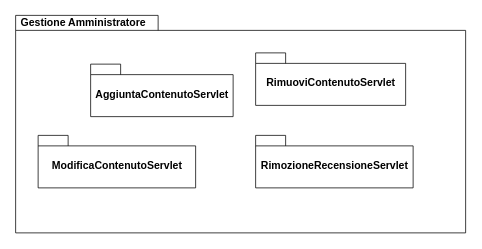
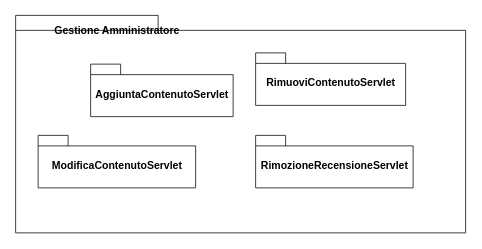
  <mxCell id="0" />
  <mxCell id="1" parent="0" />
  <mxCell id="2" value="" style="shape=folder;fontStyle=1;spacingTop=10;tabWidth=190;tabHeight=20;tabPosition=left;html=1;" vertex="1" parent="1"><mxGeometry x="20" y="20" width="600" height="290" as="geometry" /></mxCell>
- <mxCell id="3" value="&lt;b&gt;&lt;font style=&quot;font-size: 14px&quot;&gt;Gestione Amministratore&lt;br&gt;&lt;/font&gt;&lt;/b&gt;" style="text;html=1;align=center;verticalAlign=middle;resizable=0;points=[];autosize=1;strokeColor=none;fillColor=none;" vertex="1" parent="1"><mxGeometry x="20" y="20" width="180" height="20" as="geometry" /></mxCell>
+ <mxCell id="3" value="&lt;b&gt;&lt;font style=&quot;font-size: 14px&quot;&gt;Gestione Amministratore&lt;br&gt;&lt;/font&gt;&lt;/b&gt;" style="text;html=1;align=center;verticalAlign=middle;resizable=0;points=[];autosize=1;strokeColor=none;fillColor=none;" vertex="1" parent="1"><mxGeometry x="65" y="30" width="180" height="20" as="geometry" /></mxCell>
  <mxCell id="4" value="AggiuntaContenutoServlet" style="shape=folder;fontStyle=1;spacingTop=10;tabWidth=40;tabHeight=14;tabPosition=left;html=1;fontSize=14;" vertex="1" parent="1"><mxGeometry x="120" y="85" width="190" height="70" as="geometry" /></mxCell>
  <mxCell id="5" value="RimuoviContenutoServlet" style="shape=folder;fontStyle=1;spacingTop=10;tabWidth=40;tabHeight=14;tabPosition=left;html=1;fontSize=14;" vertex="1" parent="1"><mxGeometry x="340" y="70" width="200" height="70" as="geometry" /></mxCell>
  <mxCell id="6" value="ModificaContenutoServlet" style="shape=folder;fontStyle=1;spacingTop=10;tabWidth=40;tabHeight=14;tabPosition=left;html=1;fontSize=14;" vertex="1" parent="1"><mxGeometry x="50" y="180" width="210" height="70" as="geometry" /></mxCell>
  <mxCell id="7" value="RimozioneRecensioneServlet" style="shape=folder;fontStyle=1;spacingTop=10;tabWidth=40;tabHeight=14;tabPosition=left;html=1;fontSize=14;" vertex="1" parent="1"><mxGeometry x="340" y="180" width="210" height="70" as="geometry" /></mxCell>
